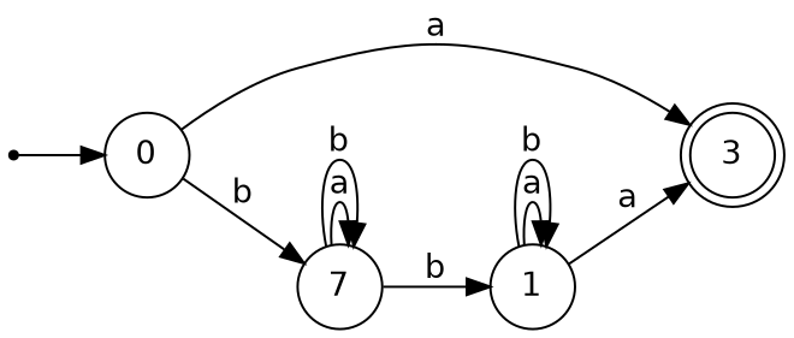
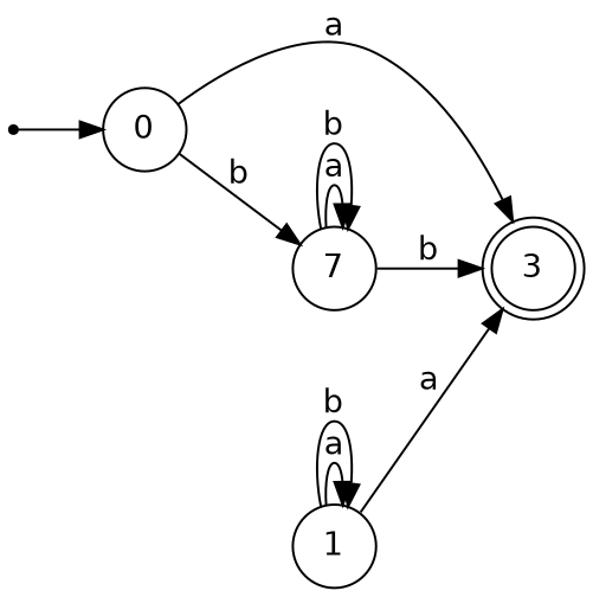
  digraph {
    fontname="DejaVu Sans"
    rankdir=LR
    node [fontname="DejaVu Sans" shape=circle]
    edge [fontname="DejaVu Sans"]
    3 [shape=doublecircle]
    q [shape=point]
    0
    n4 [label=7]
    1
    q -> 0
    0 -> 3 [label=a]
    0 -> n4 [label=b]
-   n4 -> 1 [label=b]
+   n4 -> 3 [label=b]
    n4 -> n4 [label=a]
    n4 -> n4 [label=b]
    1 -> 3 [label=a]
    1 -> 1 [label=a]
    1 -> 1 [label=b]
  }
